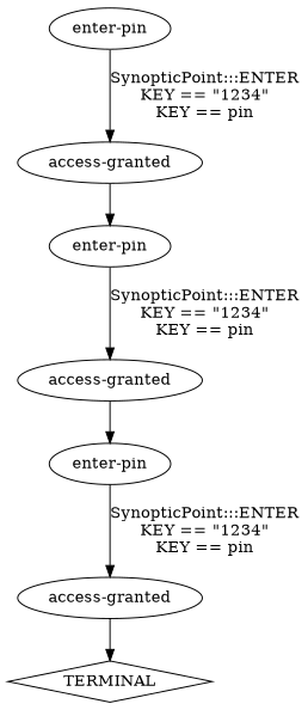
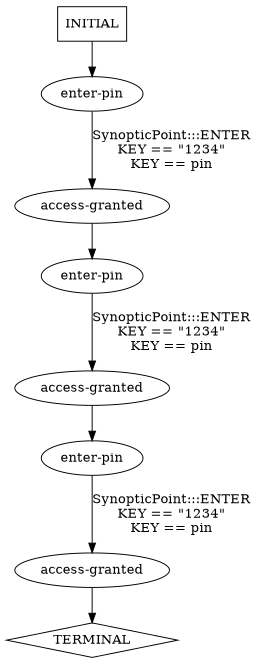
  digraph {
    n1 [label="access-granted"]
    n2 [label="enter-pin"]
    n3 [label="access-granted"]
    n4 [label="enter-pin"]
    n5 [label="access-granted"]
    n6 [label=TERMINAL shape=diamond]
    n7 [label="enter-pin"]
+   n8 [label=INITIAL shape=box]
    n1 -> n2
    n2 -> n3 [label="SynopticPoint:::ENTER\nKEY == \"1234\"\nKEY == pin\n"]
    n3 -> n4
    n4 -> n5 [label="SynopticPoint:::ENTER\nKEY == \"1234\"\nKEY == pin\n"]
    n5 -> n6
    n7 -> n1 [label="SynopticPoint:::ENTER\nKEY == \"1234\"\nKEY == pin\n"]
+   n8 -> n7
  }
